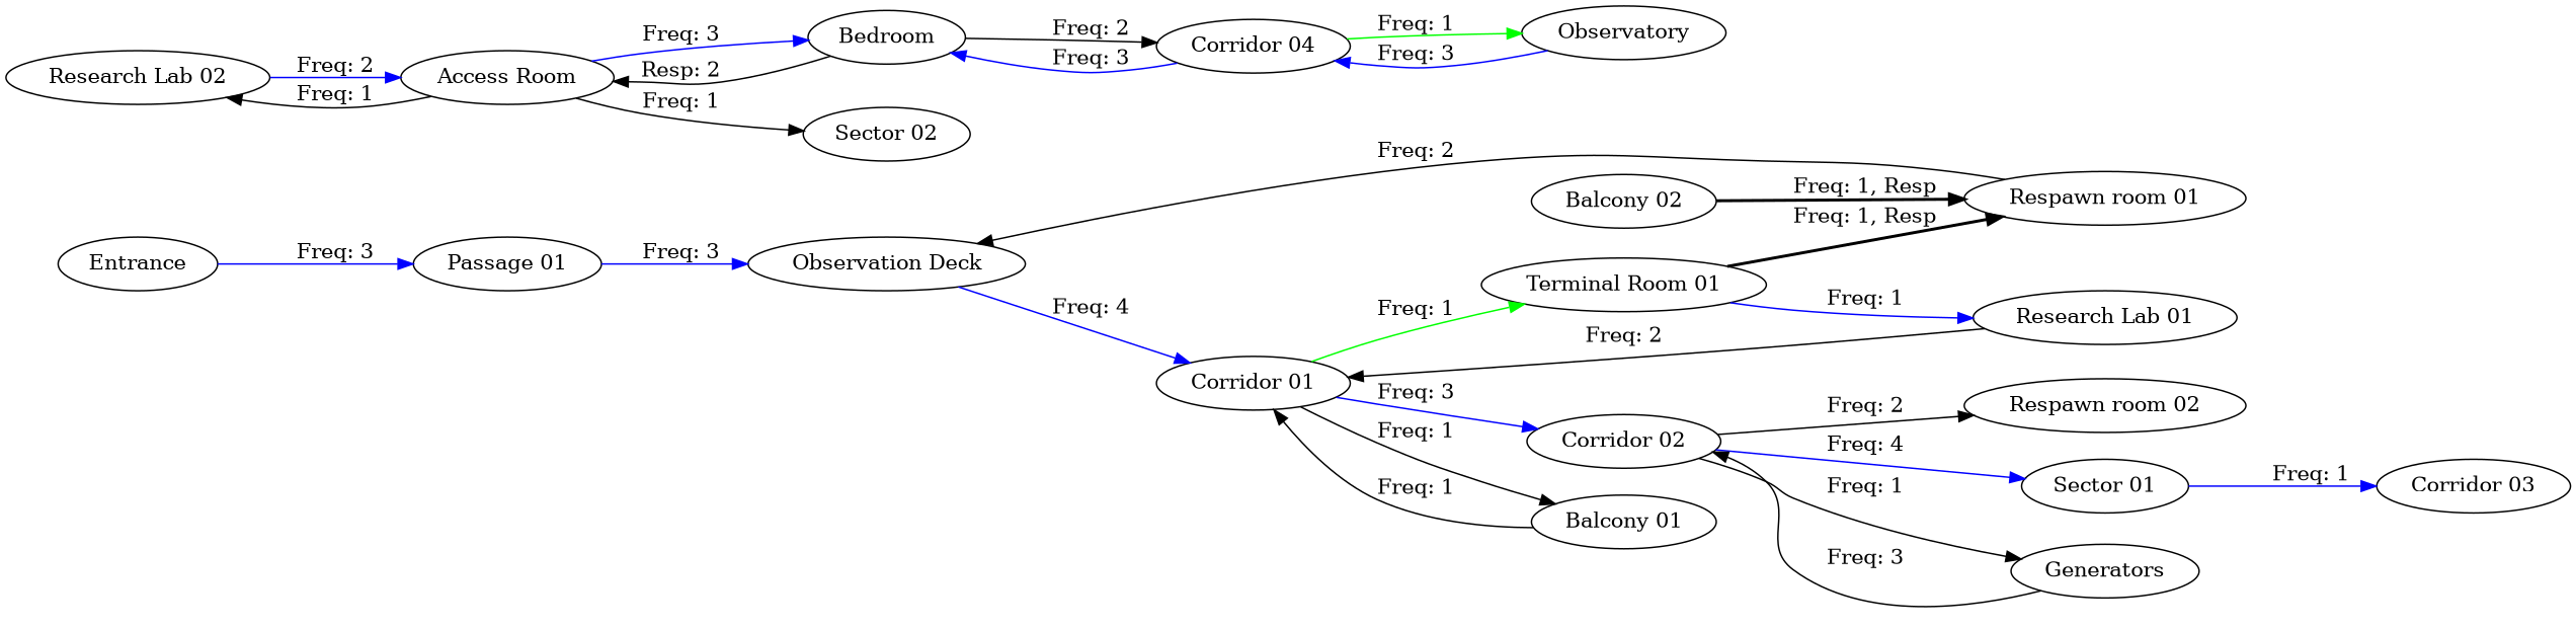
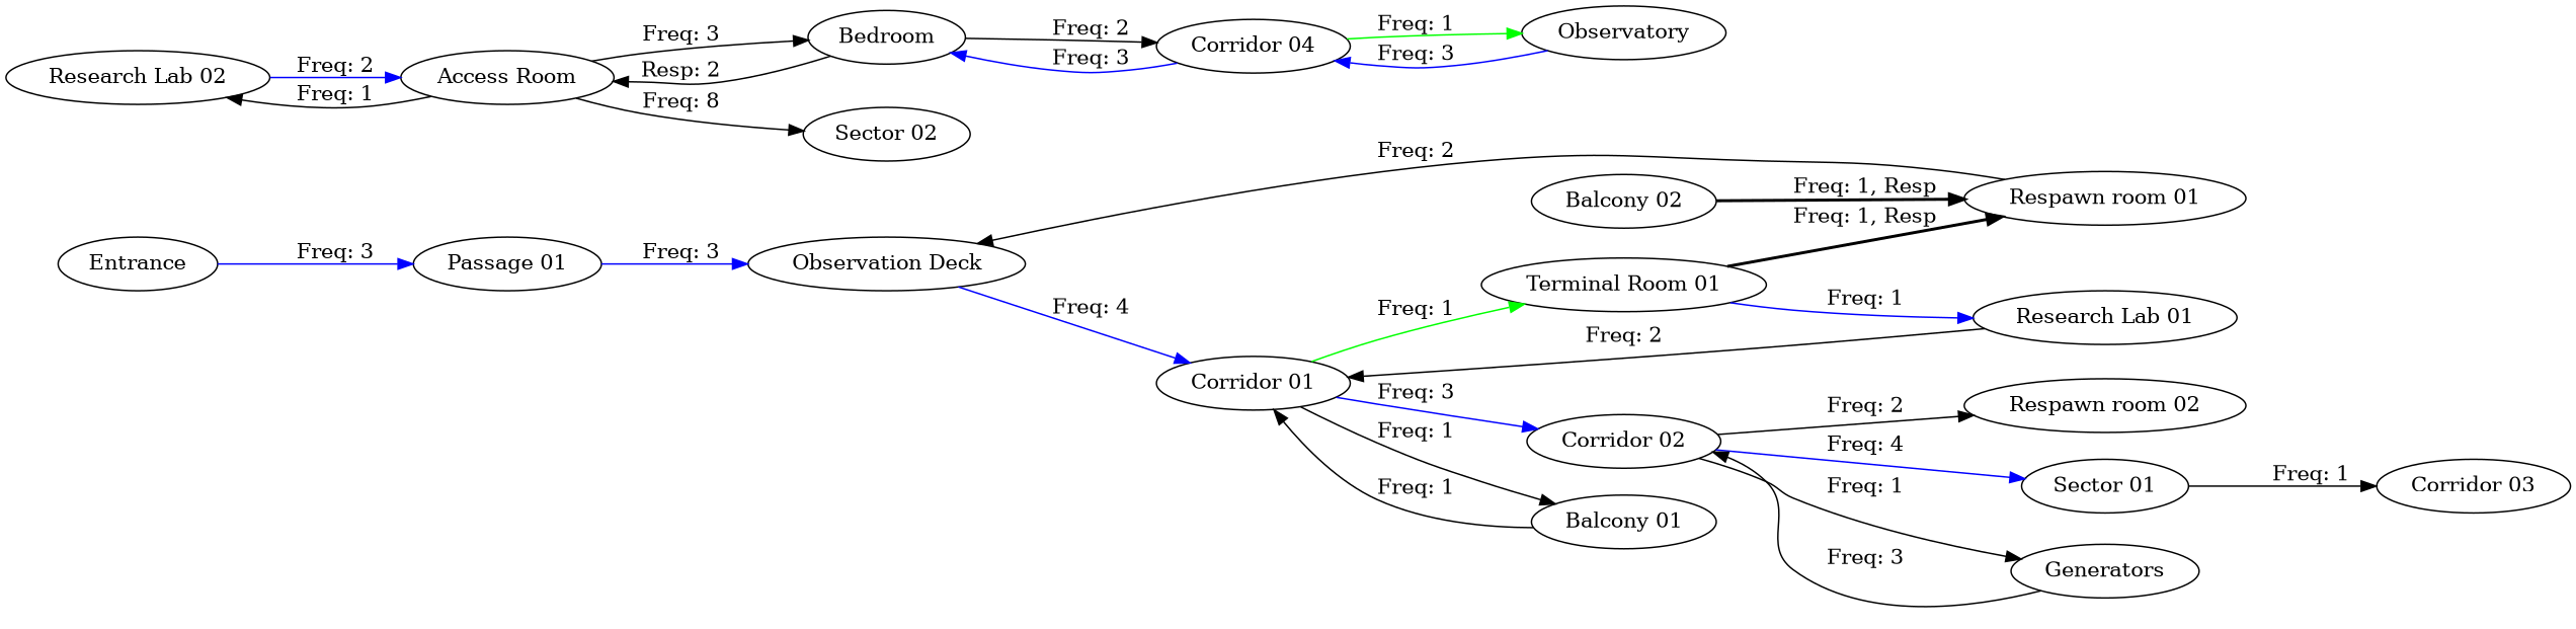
  digraph {
    rankdir=LR
    edge [color=black constraint=true]
    n1 [label=Entrance]
    n2 [label="Passage 01"]
    n3 [label="Observation Deck"]
    n4 [label="Corridor 01"]
    n5 [label="Terminal Room 01"]
    n6 [label="Balcony 01"]
    n7 [label="Corridor 02"]
    n8 [label="Respawn room 01"]
    n9 [label="Research Lab 01"]
    n10 [label="Sector 01"]
    n11 [label=Generators]
    n12 [label="Respawn room 02"]
    n13 [label="Corridor 03"]
    n14 [label="Research Lab 02"]
    n15 [label="Access Room"]
    n16 [label=Bedroom]
    n17 [label="Sector 02"]
    n18 [label="Corridor 04"]
    n19 [label=Observatory]
    n20 [label="Balcony 02"]
    n1 -> n2 [color=blue label="Freq: 3"]
    n2 -> n3 [color=blue label="Freq: 3"]
    n3 -> n4 [color=blue label="Freq: 4"]
    n4 -> n5 [color=green label="Freq: 1"]
    n4 -> n6 [label="Freq: 1"]
    n4 -> n7 [color=blue label="Freq: 3"]
    n5 -> n8 [label="Freq: 1, Resp" style=bold]
    n5 -> n9 [color=blue label="Freq: 1"]
    n6 -> n4 [label="Freq: 1"]
    n7 -> n10 [color=blue label="Freq: 4"]
    n7 -> n11 [label="Freq: 1"]
    n7 -> n12 [label="Freq: 2"]
    n8 -> n3 [label="Freq: 2"]
    n9 -> n4 [label="Freq: 2"]
-   n10 -> n13 [color=blue label="Freq: 1"]
+   n10 -> n13 [label="Freq: 1"]
    n11 -> n7 [label="Freq: 3"]
    n14 -> n15 [color=blue label="Freq: 2"]
    n15 -> n14 [label="Freq: 1"]
-   n15 -> n16 [color=blue label="Freq: 3"]
-   n15 -> n17 [label="Freq: 1"]
+   n15 -> n16 [label="Freq: 3"]
+   n15 -> n17 [label="Freq: 8"]
    n16 -> n15 [label="Resp: 2"]
    n16 -> n18 [label="Freq: 2"]
    n18 -> n16 [color=blue label="Freq: 3"]
    n18 -> n19 [color=green label="Freq: 1"]
    n19 -> n18 [color=blue label="Freq: 3"]
    n20 -> n8 [label="Freq: 1, Resp" style=bold]
  }
